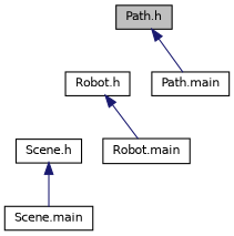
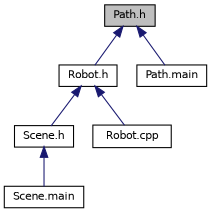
  digraph {
    node [color=black fillcolor=white fontname=Helvetica fontsize=10 shape=record style=filled]
    edge [color=midnightblue dir=back fontname=Helvetica fontsize=10 labelfontname=Helvetica labelfontsize=10 style=solid]
    n1 [fillcolor=grey75 fontcolor=black height=0.2 label="Path.h" width=0.4]
    n2 [height=0.2 label="Robot.h" width=0.4]
    n3 [height=0.2 label="Path.main" width=0.4]
    n4 [height=0.2 label="Scene.h" width=0.4]
-   n5 [height=0.2 label="Robot.main" width=0.4]
+   n5 [height=0.2 label="Robot.cpp" width=0.4]
    n6 [height=0.2 label="Scene.main" width=0.4]
+   n1 -> n2
    n1 -> n3
+   n2 -> n4
    n2 -> n5
    n4 -> n6
  }
